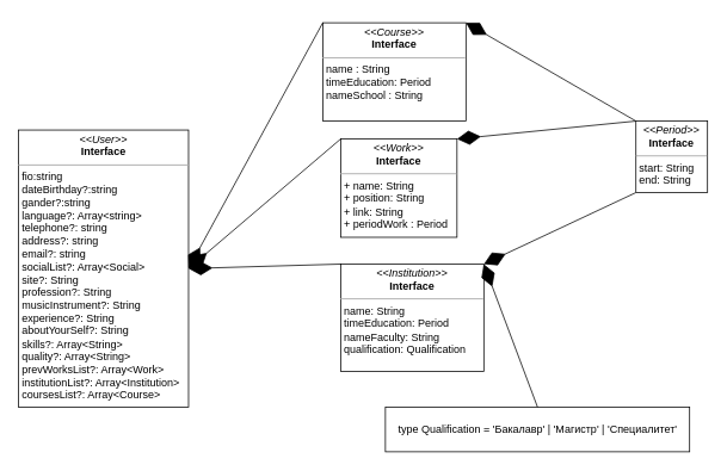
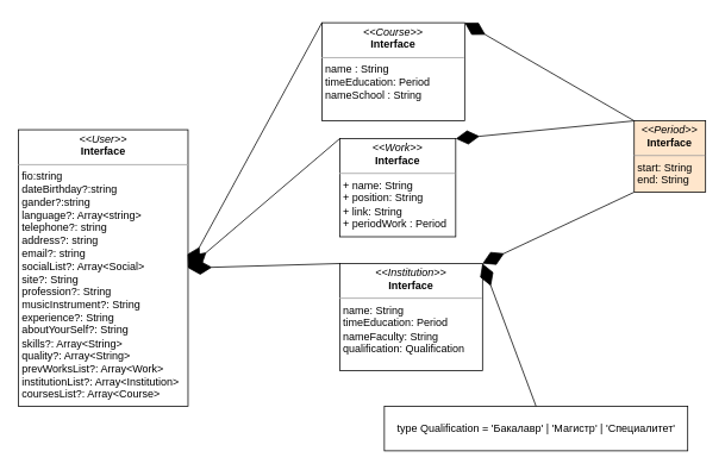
  <mxCell id="0" />
  <mxCell id="1" parent="0" />
  <mxCell id="2" value="&lt;p style=&quot;margin: 0px ; margin-top: 4px ; text-align: center&quot;&gt;&lt;i&gt;&amp;lt;&amp;lt;User&amp;gt;&amp;gt;&lt;/i&gt;&lt;br&gt;&lt;b&gt;Interface&lt;/b&gt;&lt;/p&gt;&lt;hr size=&quot;1&quot;&gt;&lt;p style=&quot;margin: 0px ; margin-left: 4px&quot;&gt;fio:string&lt;/p&gt;&lt;p style=&quot;margin: 0px ; margin-left: 4px&quot;&gt;dateBirthday?:string&amp;nbsp;&lt;/p&gt;&lt;p style=&quot;margin: 0px ; margin-left: 4px&quot;&gt;gander?:string&lt;/p&gt;&lt;p style=&quot;margin: 0px ; margin-left: 4px&quot;&gt;language?: Array&amp;lt;string&amp;gt;&lt;/p&gt;&lt;p style=&quot;margin: 0px ; margin-left: 4px&quot;&gt;telephone?: string&lt;/p&gt;&lt;p style=&quot;margin: 0px ; margin-left: 4px&quot;&gt;address?: string&lt;/p&gt;&lt;p style=&quot;margin: 0px ; margin-left: 4px&quot;&gt;email?: string&lt;/p&gt;&lt;p style=&quot;margin: 0px ; margin-left: 4px&quot;&gt;socialList?: Array&amp;lt;Social&amp;gt;&lt;/p&gt;&lt;p style=&quot;margin: 0px ; margin-left: 4px&quot;&gt;site?: String&lt;/p&gt;&lt;p style=&quot;margin: 0px ; margin-left: 4px&quot;&gt;profession?: String&lt;/p&gt;&lt;p style=&quot;margin: 0px ; margin-left: 4px&quot;&gt;musicInstrument?: String&lt;/p&gt;&lt;p style=&quot;margin: 0px ; margin-left: 4px&quot;&gt;experience?: String&lt;/p&gt;&lt;p style=&quot;margin: 0px ; margin-left: 4px&quot;&gt;aboutYourSelf?: String&amp;nbsp;&lt;/p&gt;&lt;p style=&quot;margin: 0px ; margin-left: 4px&quot;&gt;skills?: Array&amp;lt;String&amp;gt;&lt;/p&gt;&lt;p style=&quot;margin: 0px ; margin-left: 4px&quot;&gt;quality?: Array&amp;lt;String&amp;gt;&lt;/p&gt;&lt;p style=&quot;margin: 0px ; margin-left: 4px&quot;&gt;prevWorksList?: Array&amp;lt;Work&amp;gt;&lt;/p&gt;&lt;p style=&quot;margin: 0px ; margin-left: 4px&quot;&gt;institutionList?: Array&amp;lt;Institution&amp;gt;&lt;/p&gt;&lt;p style=&quot;margin: 0px ; margin-left: 4px&quot;&gt;coursesList?: Array&amp;lt;Course&amp;gt;&lt;/p&gt;" style="verticalAlign=top;align=left;overflow=fill;fontSize=12;fontFamily=Helvetica;html=1;" parent="1" vertex="1"><mxGeometry x="20" y="140" width="190" height="310" as="geometry" /></mxCell>
  <mxCell id="3" value="&lt;p style=&quot;margin: 0px ; margin-top: 4px ; text-align: center&quot;&gt;&lt;i&gt;&amp;lt;&amp;lt;Work&amp;gt;&amp;gt;&lt;/i&gt;&lt;br&gt;&lt;b&gt;Interface&lt;/b&gt;&lt;/p&gt;&lt;hr size=&quot;1&quot;&gt;&lt;p style=&quot;margin: 0px ; margin-left: 4px&quot;&gt;+ name: String&lt;/p&gt;&lt;p style=&quot;margin: 0px ; margin-left: 4px&quot;&gt;+ position: String&lt;/p&gt;&lt;p style=&quot;margin: 0px ; margin-left: 4px&quot;&gt;+ link: String&lt;/p&gt;&lt;p style=&quot;margin: 0px ; margin-left: 4px&quot;&gt;+ periodWork : Period&amp;nbsp;&lt;/p&gt;" style="verticalAlign=top;align=left;overflow=fill;fontSize=12;fontFamily=Helvetica;html=1;" parent="1" vertex="1"><mxGeometry x="380" y="150" width="130" height="110" as="geometry" /></mxCell>
- <mxCell id="4" value="&lt;p style=&quot;margin: 0px ; margin-top: 4px ; text-align: center&quot;&gt;&lt;i&gt;&amp;lt;&amp;lt;Period&amp;gt;&amp;gt;&lt;/i&gt;&lt;br&gt;&lt;b&gt;Interface&lt;/b&gt;&lt;/p&gt;&lt;hr size=&quot;1&quot;&gt;&lt;p style=&quot;margin: 0px ; margin-left: 4px&quot;&gt;start: String&lt;/p&gt;&lt;p style=&quot;margin: 0px ; margin-left: 4px&quot;&gt;end: String&lt;/p&gt;" style="verticalAlign=top;align=left;overflow=fill;fontSize=12;fontFamily=Helvetica;html=1;" parent="1" vertex="1"><mxGeometry x="710" y="130" width="80" height="80" as="geometry" /></mxCell>
+ <mxCell id="4" value="&lt;p style=&quot;margin: 0px ; margin-top: 4px ; text-align: center&quot;&gt;&lt;i&gt;&amp;lt;&amp;lt;Period&amp;gt;&amp;gt;&lt;/i&gt;&lt;br&gt;&lt;b&gt;Interface&lt;/b&gt;&lt;/p&gt;&lt;hr size=&quot;1&quot;&gt;&lt;p style=&quot;margin: 0px ; margin-left: 4px&quot;&gt;start: String&lt;/p&gt;&lt;p style=&quot;margin: 0px ; margin-left: 4px&quot;&gt;end: String&lt;/p&gt;" style="verticalAlign=top;align=left;overflow=fill;fontSize=12;fontFamily=Helvetica;html=1;fillColor=#ffe6cc;" parent="1" vertex="1"><mxGeometry x="710" y="130" width="80" height="80" as="geometry" /></mxCell>
  <mxCell id="5" value="&lt;p style=&quot;margin: 0px ; margin-top: 4px ; text-align: center&quot;&gt;&lt;i&gt;&amp;lt;&amp;lt;Institution&amp;gt;&amp;gt;&lt;/i&gt;&lt;br&gt;&lt;b&gt;Interface&lt;/b&gt;&lt;/p&gt;&lt;hr size=&quot;1&quot;&gt;&lt;p style=&quot;margin: 0px ; margin-left: 4px&quot;&gt;name: String&lt;/p&gt;&lt;p style=&quot;margin: 0px ; margin-left: 4px&quot;&gt;timeEducation: Period&lt;/p&gt;&lt;p style=&quot;margin: 0px ; margin-left: 4px&quot;&gt;nameFaculty: String&lt;/p&gt;&lt;p style=&quot;margin: 0px ; margin-left: 4px&quot;&gt;qualification: Qualification&amp;nbsp;&lt;/p&gt;" style="verticalAlign=top;align=left;overflow=fill;fontSize=12;fontFamily=Helvetica;html=1;" parent="1" vertex="1"><mxGeometry x="380" y="290" width="160" height="120" as="geometry" /></mxCell>
  <mxCell id="6" value="&lt;p style=&quot;margin: 0px ; margin-top: 4px ; text-align: center&quot;&gt;&lt;i&gt;&amp;lt;&amp;lt;Course&amp;gt;&amp;gt;&lt;/i&gt;&lt;br&gt;&lt;b&gt;Interface&lt;/b&gt;&lt;/p&gt;&lt;hr size=&quot;1&quot;&gt;&lt;p style=&quot;margin: 0px ; margin-left: 4px&quot;&gt;&lt;span&gt;name : String&lt;/span&gt;&lt;/p&gt;&lt;p style=&quot;margin: 0px ; margin-left: 4px&quot;&gt;timeEducation: Period&lt;/p&gt;&lt;p style=&quot;margin: 0px ; margin-left: 4px&quot;&gt;nameSchool : String&lt;/p&gt;" style="verticalAlign=top;align=left;overflow=fill;fontSize=12;fontFamily=Helvetica;html=1;" parent="1" vertex="1"><mxGeometry x="360" y="20" width="160" height="110" as="geometry" /></mxCell>
  <mxCell id="7" value="" style="endArrow=diamondThin;endFill=1;endSize=24;html=1;entryX=1;entryY=0;entryDx=0;entryDy=0;exitX=0;exitY=0;exitDx=0;exitDy=0;" parent="1" source="4" target="3" edge="1"><mxGeometry width="160" relative="1" as="geometry"><mxPoint x="310" y="500" as="sourcePoint" /><mxPoint x="470" y="500" as="targetPoint" /></mxGeometry></mxCell>
  <mxCell id="8" value="" style="endArrow=diamondThin;endFill=1;endSize=24;html=1;entryX=1;entryY=0;entryDx=0;entryDy=0;exitX=0;exitY=1;exitDx=0;exitDy=0;" parent="1" source="4" target="5" edge="1"><mxGeometry width="160" relative="1" as="geometry"><mxPoint x="310" y="500" as="sourcePoint" /><mxPoint x="470" y="500" as="targetPoint" /></mxGeometry></mxCell>
  <mxCell id="9" value="" style="endArrow=diamondThin;endFill=1;endSize=24;html=1;exitX=0;exitY=0;exitDx=0;exitDy=0;entryX=1;entryY=0;entryDx=0;entryDy=0;" parent="1" source="4" target="6" edge="1"><mxGeometry width="160" relative="1" as="geometry"><mxPoint x="310" y="500" as="sourcePoint" /><mxPoint x="470" y="500" as="targetPoint" /></mxGeometry></mxCell>
  <mxCell id="10" value="type Qualification = 'Бакалавр' | 'Магистр' | 'Специалитет'" style="html=1;" parent="1" vertex="1"><mxGeometry x="430" y="450" width="340" height="50" as="geometry" /></mxCell>
  <mxCell id="11" value="" style="endArrow=diamondThin;endFill=1;endSize=24;html=1;entryX=1;entryY=0;entryDx=0;entryDy=0;exitX=0.5;exitY=0;exitDx=0;exitDy=0;" parent="1" source="10" target="5" edge="1"><mxGeometry width="160" relative="1" as="geometry"><mxPoint x="310" y="500" as="sourcePoint" /><mxPoint x="470" y="500" as="targetPoint" /></mxGeometry></mxCell>
  <mxCell id="12" value="" style="endArrow=diamondThin;endFill=1;endSize=24;html=1;exitX=0;exitY=0;exitDx=0;exitDy=0;entryX=1;entryY=0.5;entryDx=0;entryDy=0;" parent="1" source="6" target="2" edge="1"><mxGeometry width="160" relative="1" as="geometry"><mxPoint x="310" y="360" as="sourcePoint" /><mxPoint x="470" y="360" as="targetPoint" /></mxGeometry></mxCell>
  <mxCell id="13" value="" style="endArrow=diamondThin;endFill=1;endSize=24;html=1;entryX=1;entryY=0.5;entryDx=0;entryDy=0;exitX=0;exitY=0;exitDx=0;exitDy=0;" parent="1" source="5" target="2" edge="1"><mxGeometry width="160" relative="1" as="geometry"><mxPoint x="310" y="360" as="sourcePoint" /><mxPoint x="470" y="360" as="targetPoint" /></mxGeometry></mxCell>
  <mxCell id="14" value="" style="endArrow=diamondThin;endFill=1;endSize=24;html=1;entryX=1;entryY=0.5;entryDx=0;entryDy=0;exitX=0;exitY=0;exitDx=0;exitDy=0;" parent="1" source="3" target="2" edge="1"><mxGeometry width="160" relative="1" as="geometry"><mxPoint x="310" y="360" as="sourcePoint" /><mxPoint x="470" y="360" as="targetPoint" /></mxGeometry></mxCell>
